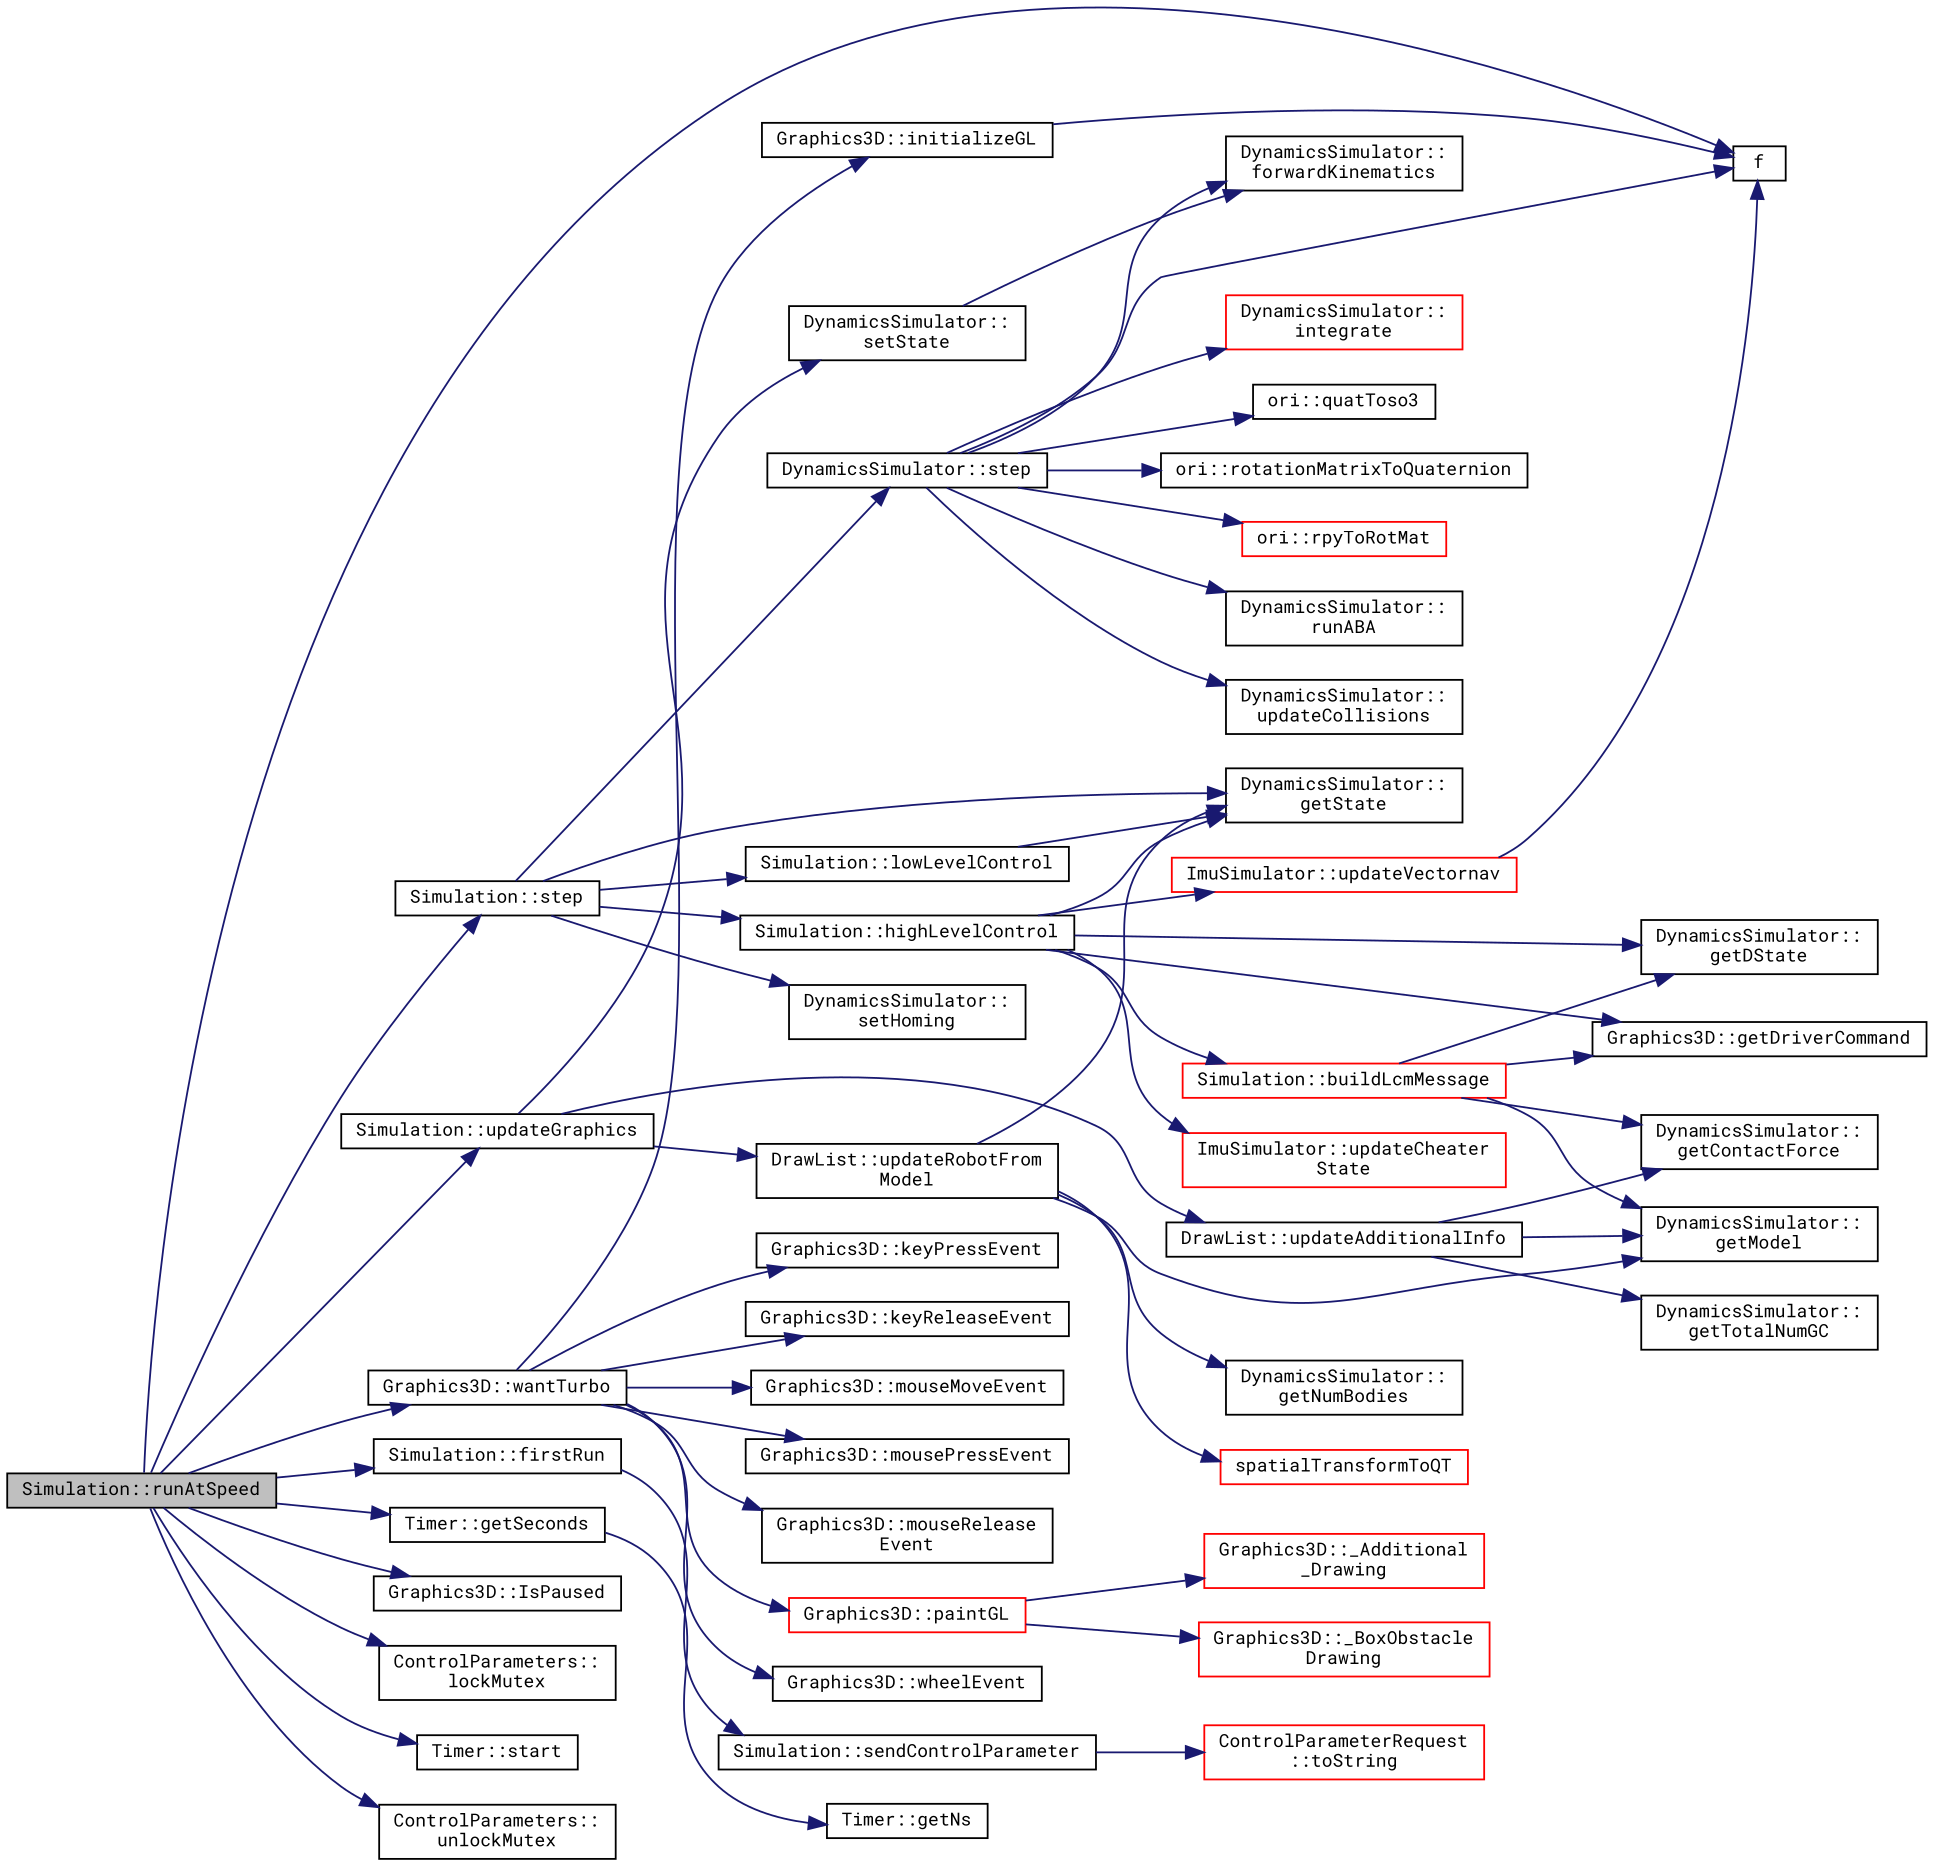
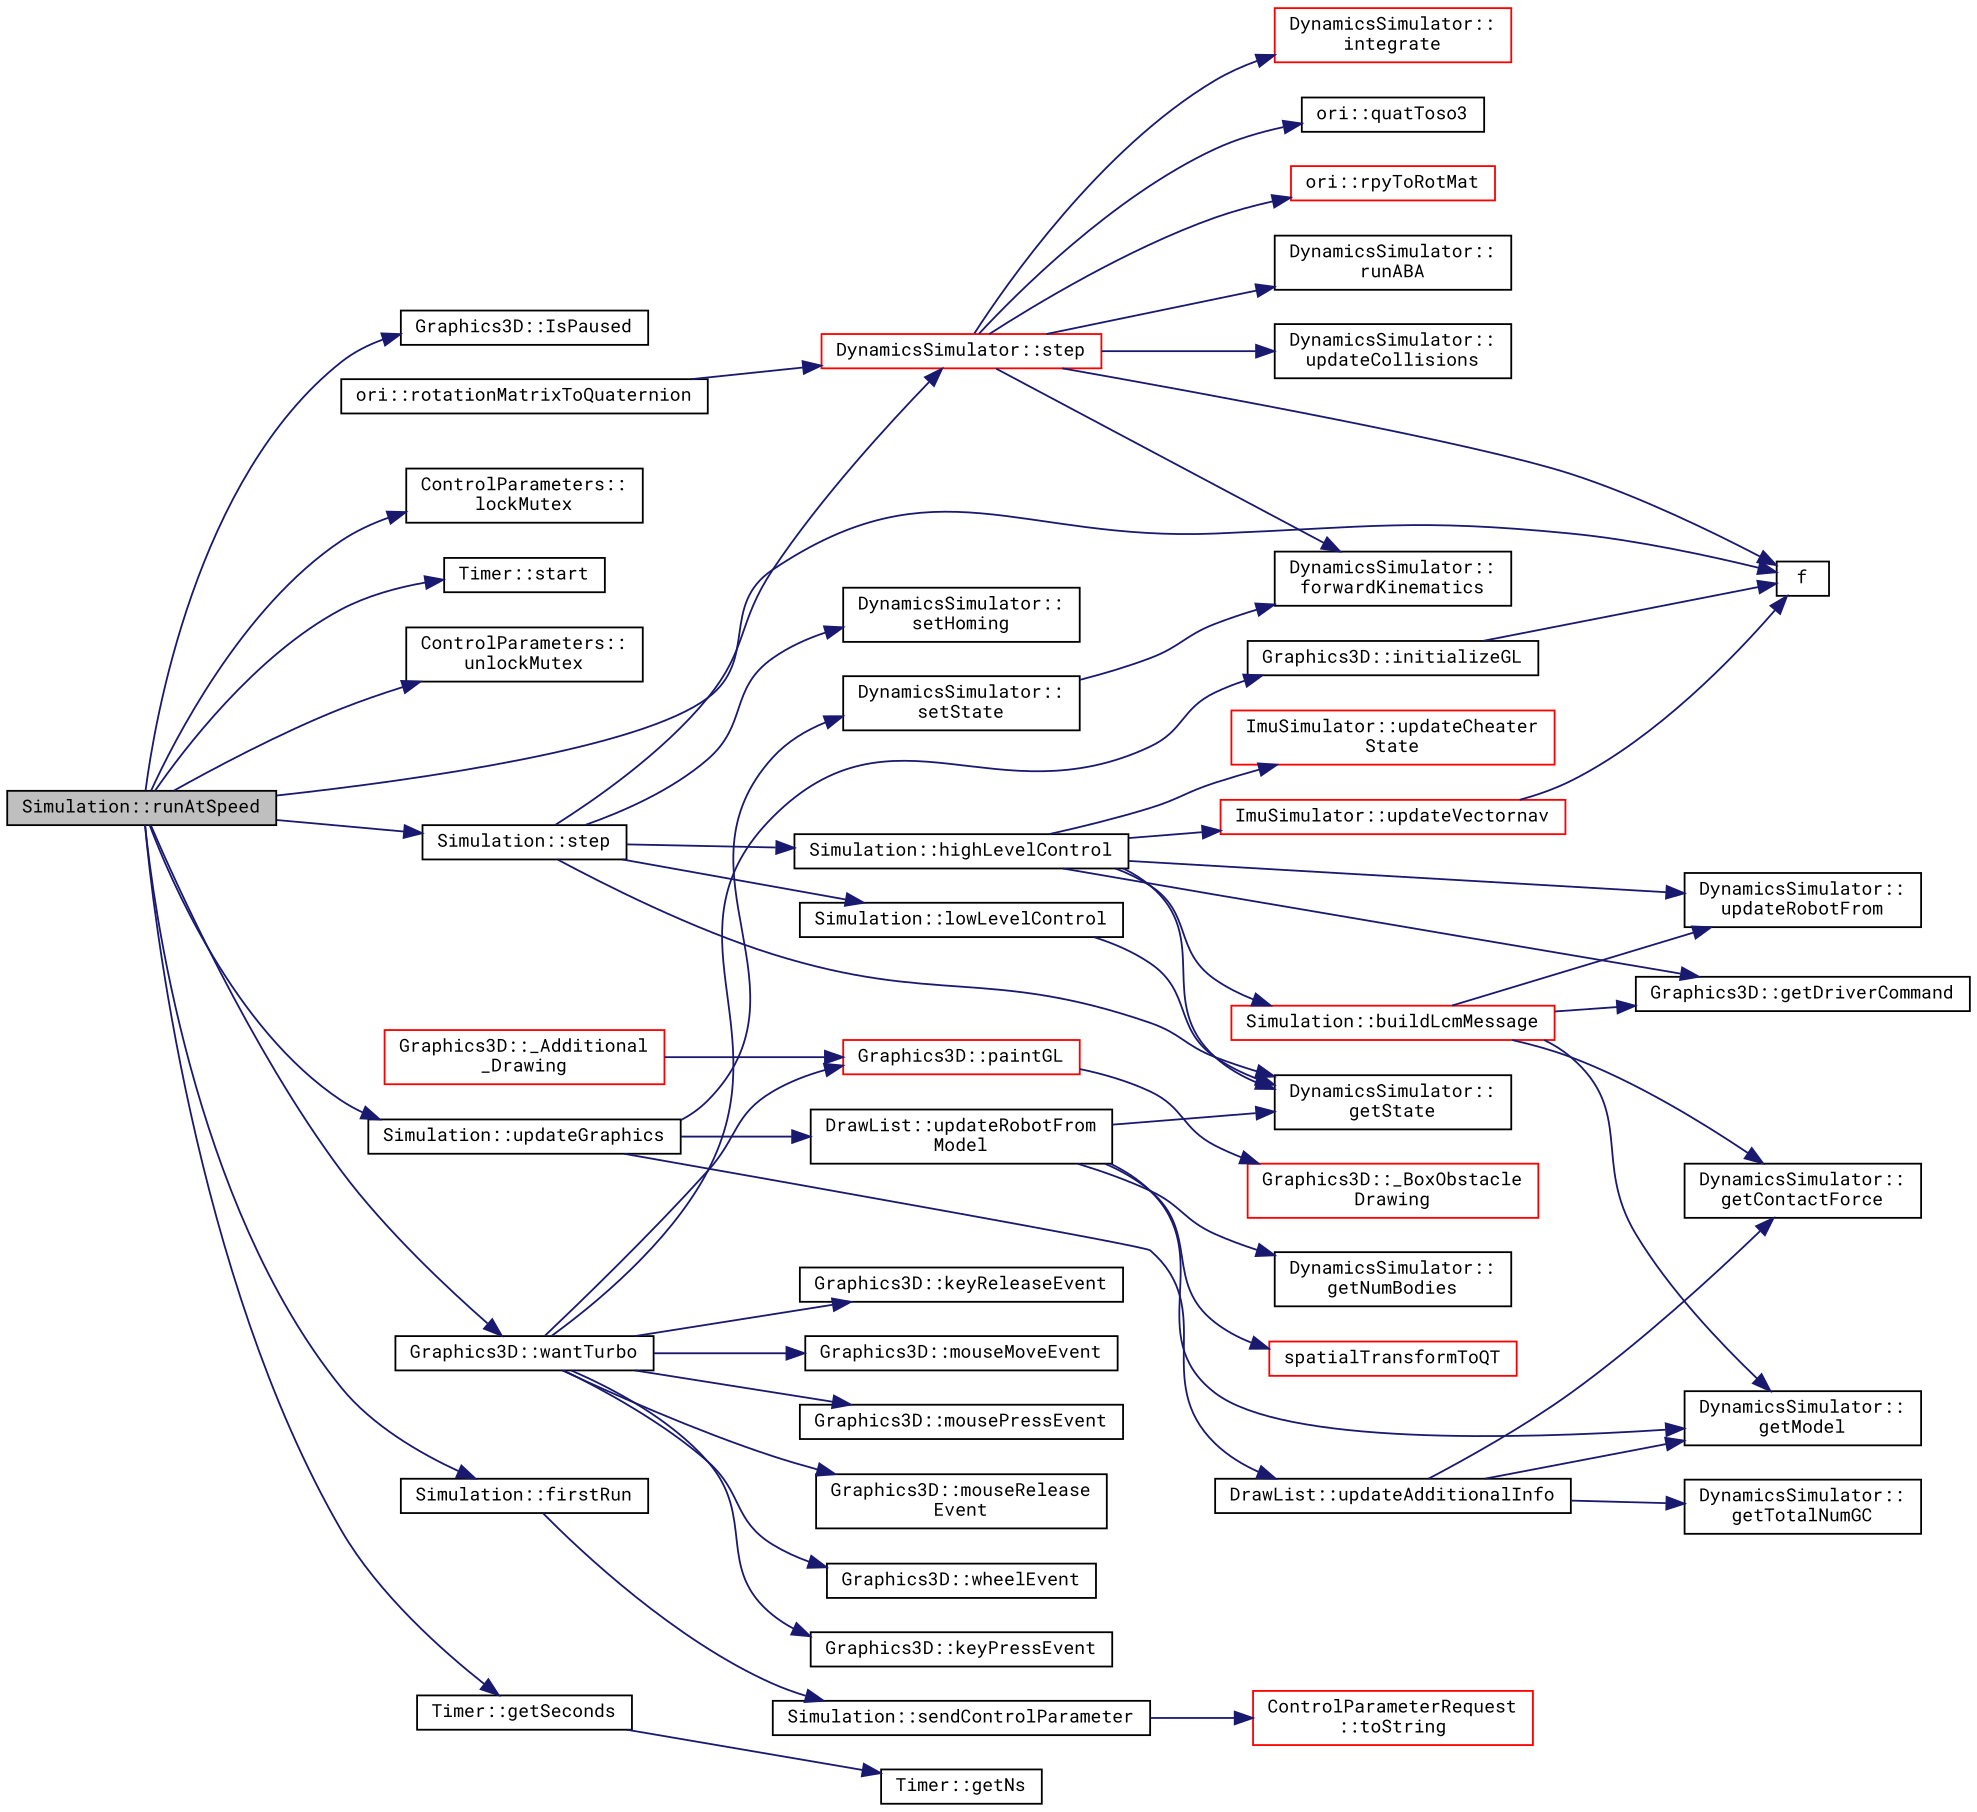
  digraph {
    fontname="Roboto Mono"
    rankdir=LR
    node [color=black fillcolor=white fontname="Roboto Mono" fontsize=10 shape=record style=filled]
    edge [color=midnightblue fontname="Roboto Mono" fontsize=10 labelfontname=FreeSans labelfontsize=10 style=solid]
    n1 [fillcolor=grey75 fontcolor=black height=0.2 label="Simulation::runAtSpeed" width=0.4]
    n2 [height=0.2 label=f width=0.4]
    n3 [height=0.2 label="Simulation::firstRun" width=0.4]
    n4 [height=0.2 label="Timer::getSeconds" width=0.4]
    n5 [height=0.2 label="Graphics3D::IsPaused" width=0.4]
    n6 [height=0.2 label="ControlParameters::\llockMutex" width=0.4]
    n7 [height=0.2 label="Timer::start" width=0.4]
    n8 [height=0.2 label="Simulation::step" width=0.4]
    n9 [height=0.2 label="ControlParameters::\lunlockMutex" width=0.4]
    n10 [height=0.2 label="Simulation::updateGraphics" width=0.4]
    n11 [height=0.2 label="Graphics3D::wantTurbo" width=0.4]
    n12 [height=0.2 label="Simulation::sendControlParameter" width=0.4]
    n13 [height=0.2 label="Timer::getNs" width=0.4]
    n14 [height=0.2 label="Simulation::lowLevelControl" width=0.4]
    n15 [height=0.2 label="DynamicsSimulator::\lgetState" width=0.4]
    n16 [height=0.2 label="Simulation::highLevelControl" width=0.4]
    n17 [height=0.2 label="DynamicsSimulator::\lsetHoming" width=0.4]
-   n18 [height=0.2 label="DynamicsSimulator::step" width=0.4]
+   n18 [color=red height=0.2 label="DynamicsSimulator::step" width=0.4]
    n19 [height=0.2 label="DynamicsSimulator::\lsetState" width=0.4]
    n20 [height=0.2 label="DrawList::updateRobotFrom\lModel" width=0.4]
    n21 [height=0.2 label="DrawList::updateAdditionalInfo" width=0.4]
    n22 [height=0.2 label="Graphics3D::initializeGL" width=0.4]
    n23 [height=0.2 label="Graphics3D::keyPressEvent" width=0.4]
    n24 [height=0.2 label="Graphics3D::keyReleaseEvent" width=0.4]
    n25 [height=0.2 label="Graphics3D::mouseMoveEvent" width=0.4]
    n26 [height=0.2 label="Graphics3D::mousePressEvent" width=0.4]
    n27 [height=0.2 label="Graphics3D::mouseRelease\lEvent" width=0.4]
    n28 [color=red height=0.2 label="Graphics3D::paintGL" width=0.4]
    n29 [height=0.2 label="Graphics3D::wheelEvent" width=0.4]
    n30 [color=red height=0.2 label="ControlParameterRequest\l::toString" width=0.4]
    n31 [color=red height=0.2 label="Simulation::buildLcmMessage" width=0.4]
-   n32 [height=0.2 label="DynamicsSimulator::\lgetDState" width=0.4]
+   n32 [height=0.2 label="DynamicsSimulator::\lupdateRobotFrom" width=0.4]
    n33 [height=0.2 label="Graphics3D::getDriverCommand" width=0.4]
    n34 [color=red height=0.2 label="ImuSimulator::updateCheater\lState" width=0.4]
    n35 [color=red height=0.2 label="ImuSimulator::updateVectornav" width=0.4]
    n36 [height=0.2 label="DynamicsSimulator::\lforwardKinematics" width=0.4]
    n37 [color=red height=0.2 label="DynamicsSimulator::\lintegrate" width=0.4]
    n38 [height=0.2 label="ori::quatToso3" width=0.4]
    n39 [height=0.2 label="ori::rotationMatrixToQuaternion" width=0.4]
    n40 [color=red height=0.2 label="ori::rpyToRotMat" width=0.4]
    n41 [height=0.2 label="DynamicsSimulator::\lrunABA" width=0.4]
    n42 [height=0.2 label="DynamicsSimulator::\lupdateCollisions" width=0.4]
    n43 [height=0.2 label="DynamicsSimulator::\lgetContactForce" width=0.4]
    n44 [height=0.2 label="DynamicsSimulator::\lgetModel" width=0.4]
    n45 [height=0.2 label="DynamicsSimulator::\lgetNumBodies" width=0.4]
    n46 [color=red height=0.2 label=spatialTransformToQT width=0.4]
    n47 [height=0.2 label="DynamicsSimulator::\lgetTotalNumGC" width=0.4]
    n48 [color=red height=0.2 label="Graphics3D::_Additional\l_Drawing" width=0.4]
    n49 [color=red height=0.2 label="Graphics3D::_BoxObstacle\lDrawing" width=0.4]
    n1 -> n2
    n1 -> n3
    n1 -> n4
    n1 -> n5
    n1 -> n6
    n1 -> n7
    n1 -> n8
    n1 -> n9
    n1 -> n10
    n1 -> n11
    n3 -> n12
    n4 -> n13
    n8 -> n14
    n8 -> n15
    n8 -> n16
    n8 -> n17
    n8 -> n18
    n10 -> n19
    n10 -> n20
    n10 -> n21
    n11 -> n22
    n11 -> n23
    n11 -> n24
    n11 -> n25
    n11 -> n26
    n11 -> n27
    n11 -> n28
    n11 -> n29
    n12 -> n30
    n14 -> n15
    n16 -> n15
    n16 -> n31
    n16 -> n32
    n16 -> n33
    n16 -> n34
    n16 -> n35
    n18 -> n2
    n18 -> n36
    n18 -> n37
    n18 -> n38
-   n18 -> n39
+   n39 -> n18
    n18 -> n40
    n18 -> n41
    n18 -> n42
    n19 -> n36
    n20 -> n15
    n20 -> n44
    n20 -> n45
    n20 -> n46
    n21 -> n43
    n21 -> n44
    n21 -> n47
    n22 -> n2
-   n28 -> n48
+   n48 -> n28
    n28 -> n49
    n31 -> n32
    n31 -> n33
    n31 -> n43
    n31 -> n44
    n35 -> n2
  }
